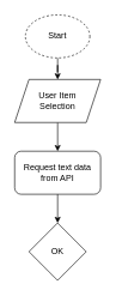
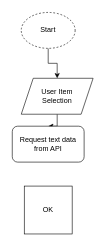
  <mxCell id="0" />
  <mxCell id="1" parent="0" />
  <mxCell id="2" value="" style="edgeStyle=orthogonalEdgeStyle;rounded=0;orthogonalLoop=1;jettySize=auto;html=1;" edge="1" parent="1" source="3" target="5"><mxGeometry relative="1" as="geometry" /></mxCell>
  <mxCell id="3" value="Start" style="ellipse;whiteSpace=wrap;html=1;dashed=1;" vertex="1" parent="1"><mxGeometry x="35" y="20" width="90" height="60" as="geometry" /></mxCell>
  <mxCell id="4" value="" style="edgeStyle=orthogonalEdgeStyle;rounded=0;orthogonalLoop=1;jettySize=auto;html=1;" edge="1" parent="1" source="5" target="7"><mxGeometry relative="1" as="geometry" /></mxCell>
- <mxCell id="5" value="User Item &lt;br&gt;Selection" style="shape=parallelogram;perimeter=parallelogramPerimeter;whiteSpace=wrap;html=1;fixedSize=1;" vertex="1" parent="1"><mxGeometry x="20" y="110" width="120" height="60" as="geometry" /></mxCell>
- <mxCell id="6" value="" style="edgeStyle=orthogonalEdgeStyle;rounded=0;orthogonalLoop=1;jettySize=auto;html=1;" edge="1" parent="1" source="7" target="8"><mxGeometry relative="1" as="geometry" /></mxCell>
+ <mxCell id="5" value="User Item &lt;br&gt;Selection" style="shape=parallelogram;perimeter=parallelogramPerimeter;whiteSpace=wrap;html=1;fixedSize=1;" vertex="1" parent="1"><mxGeometry x="35" y="130" width="120" height="60" as="geometry" /></mxCell>
  <mxCell id="7" value="Request text data&lt;br&gt;from API" style="rounded=1;whiteSpace=wrap;html=1;" vertex="1" parent="1"><mxGeometry x="20" y="210" width="120" height="60" as="geometry" /></mxCell>
- <mxCell id="8" value="OK" style="rhombus;whiteSpace=wrap;html=1;" vertex="1" parent="1"><mxGeometry x="40" y="310" width="80" height="80" as="geometry" /></mxCell>
+ <mxCell id="8" value="OK" style="whiteSpace=wrap;html=1;rounded=0;" vertex="1" parent="1"><mxGeometry x="40" y="310" width="80" height="80" as="geometry" /></mxCell>
